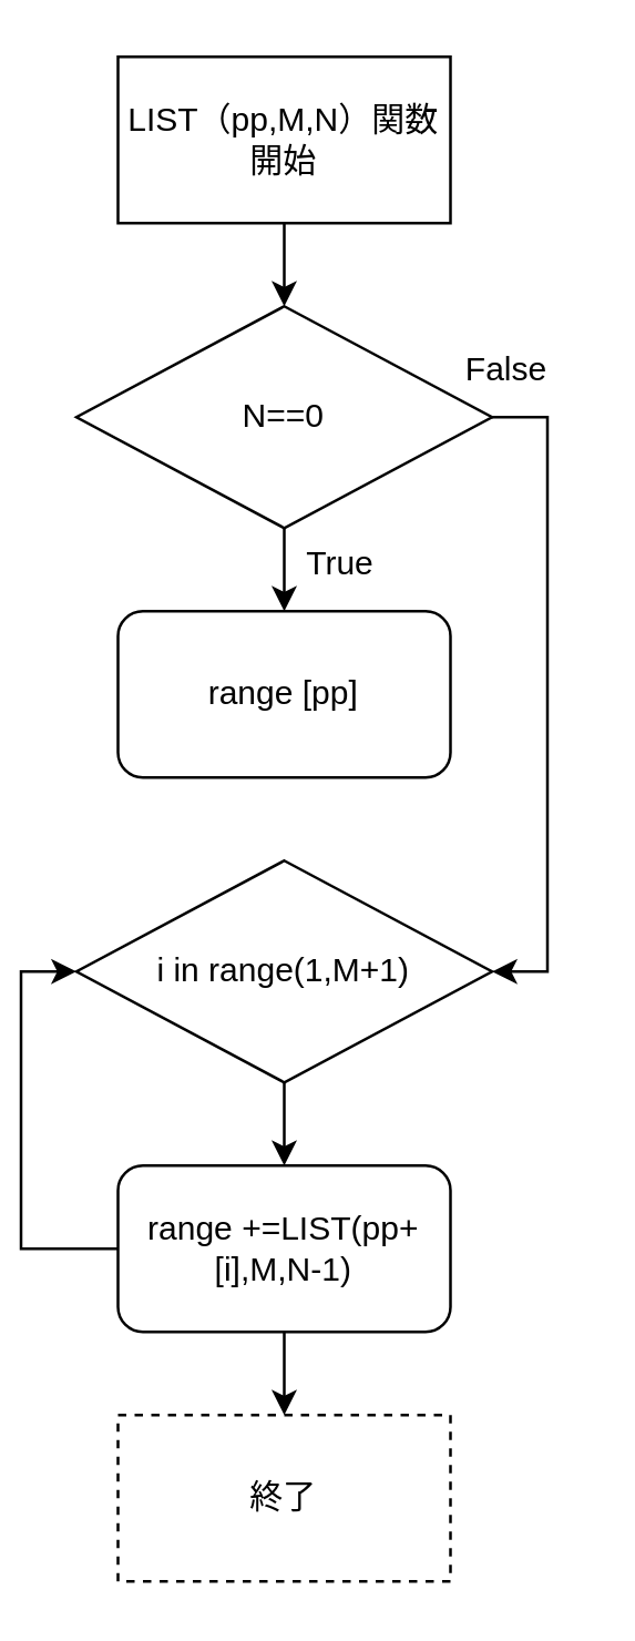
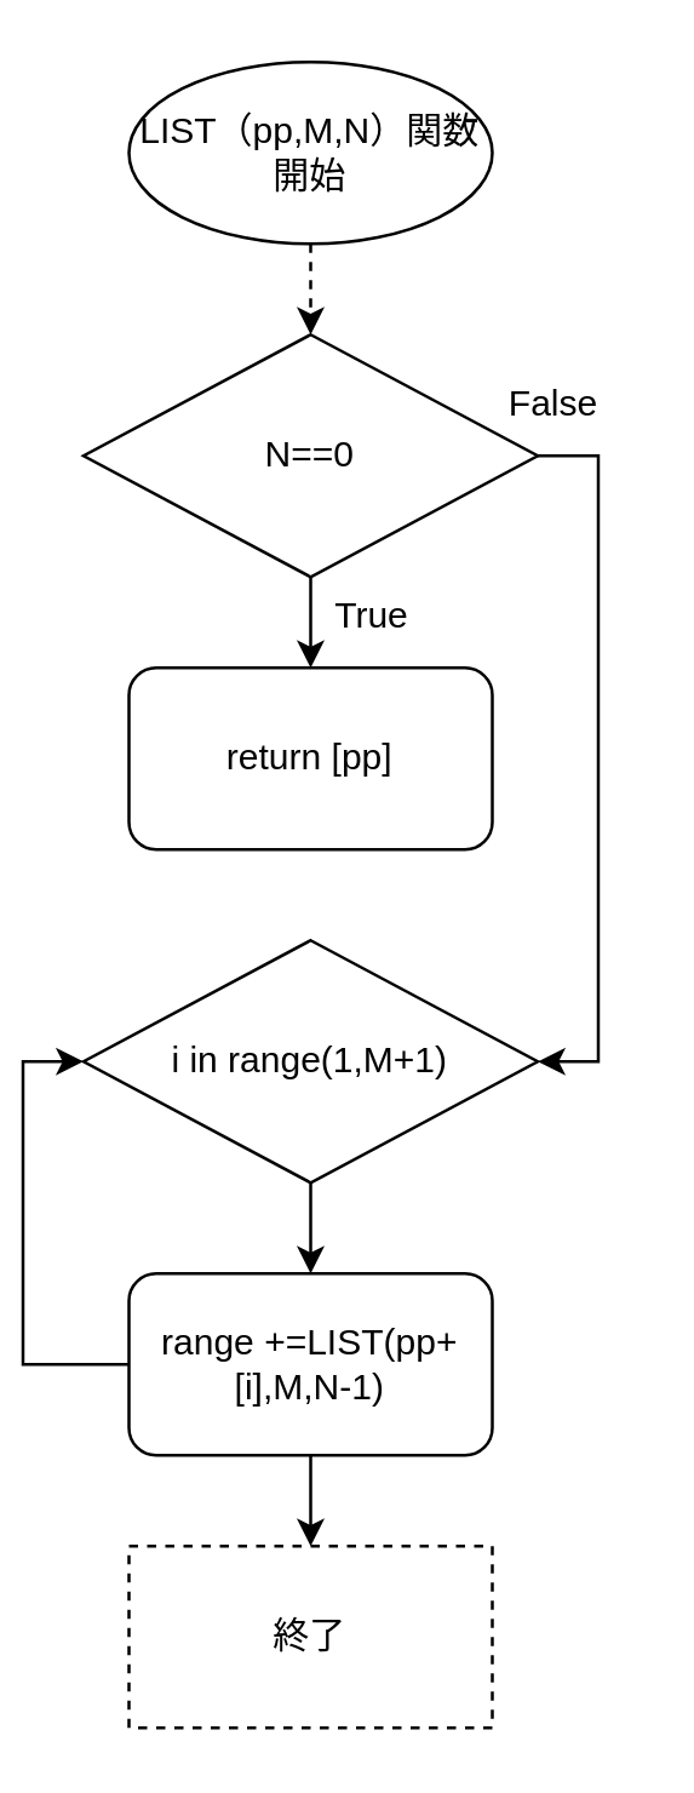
  <mxCell id="0" />
  <mxCell id="1" parent="0" />
- <mxCell id="2" style="edgeStyle=orthogonalEdgeStyle;rounded=0;orthogonalLoop=1;jettySize=auto;html=1;exitX=0.5;exitY=1;exitDx=0;exitDy=0;entryX=0.5;entryY=0;entryDx=0;entryDy=0;" edge="1" parent="1" source="3" target="6"><mxGeometry relative="1" as="geometry" /></mxCell>
- <mxCell id="3" value="LIST（pp,M,N）関数&lt;div&gt;開始&lt;/div&gt;" style="rounded=0;whiteSpace=wrap;html=1;" vertex="1" parent="1"><mxGeometry x="35" y="20" width="120" height="60" as="geometry" /></mxCell>
+ <mxCell id="2" style="edgeStyle=orthogonalEdgeStyle;rounded=0;orthogonalLoop=1;jettySize=auto;html=1;exitX=0.5;exitY=1;exitDx=0;exitDy=0;entryX=0.5;entryY=0;entryDx=0;entryDy=0;dashed=1;" edge="1" parent="1" source="3" target="6"><mxGeometry relative="1" as="geometry" /></mxCell>
+ <mxCell id="3" value="LIST（pp,M,N）関数&lt;div&gt;開始&lt;/div&gt;" style="ellipse;whiteSpace=wrap;html=1;" vertex="1" parent="1"><mxGeometry x="35" y="20" width="120" height="60" as="geometry" /></mxCell>
  <mxCell id="4" style="edgeStyle=orthogonalEdgeStyle;rounded=0;orthogonalLoop=1;jettySize=auto;html=1;exitX=0.5;exitY=1;exitDx=0;exitDy=0;entryX=0.5;entryY=0;entryDx=0;entryDy=0;" edge="1" parent="1" source="6" target="7"><mxGeometry relative="1" as="geometry" /></mxCell>
  <mxCell id="5" style="edgeStyle=orthogonalEdgeStyle;rounded=0;orthogonalLoop=1;jettySize=auto;html=1;exitX=1;exitY=0.5;exitDx=0;exitDy=0;entryX=1;entryY=0.5;entryDx=0;entryDy=0;" edge="1" parent="1" source="6" target="9"><mxGeometry relative="1" as="geometry" /></mxCell>
  <mxCell id="6" value="N==0" style="rhombus;whiteSpace=wrap;html=1;" vertex="1" parent="1"><mxGeometry x="20" y="110" width="150" height="80" as="geometry" /></mxCell>
- <mxCell id="7" value="range [pp]" style="rounded=1;whiteSpace=wrap;html=1;" vertex="1" parent="1"><mxGeometry x="35" y="220" width="120" height="60" as="geometry" /></mxCell>
+ <mxCell id="7" value="return [pp]" style="rounded=1;whiteSpace=wrap;html=1;" vertex="1" parent="1"><mxGeometry x="35" y="220" width="120" height="60" as="geometry" /></mxCell>
  <mxCell id="8" style="edgeStyle=orthogonalEdgeStyle;rounded=0;orthogonalLoop=1;jettySize=auto;html=1;exitX=0.5;exitY=1;exitDx=0;exitDy=0;entryX=0.5;entryY=0;entryDx=0;entryDy=0;" edge="1" parent="1" source="9" target="12"><mxGeometry relative="1" as="geometry" /></mxCell>
  <mxCell id="9" value="i in range(1,M+1)" style="rhombus;whiteSpace=wrap;html=1;" vertex="1" parent="1"><mxGeometry x="20" y="310" width="150" height="80" as="geometry" /></mxCell>
  <mxCell id="10" style="edgeStyle=orthogonalEdgeStyle;rounded=0;orthogonalLoop=1;jettySize=auto;html=1;exitX=0.5;exitY=1;exitDx=0;exitDy=0;entryX=0.5;entryY=0;entryDx=0;entryDy=0;" edge="1" parent="1" source="12" target="13"><mxGeometry relative="1" as="geometry" /></mxCell>
  <mxCell id="11" style="edgeStyle=orthogonalEdgeStyle;rounded=0;orthogonalLoop=1;jettySize=auto;html=1;exitX=0;exitY=0.5;exitDx=0;exitDy=0;entryX=0;entryY=0.5;entryDx=0;entryDy=0;" edge="1" parent="1" source="12" target="9"><mxGeometry relative="1" as="geometry" /></mxCell>
  <mxCell id="12" value="range +=LIST(pp+[i],M,N-1)" style="rounded=1;whiteSpace=wrap;html=1;" vertex="1" parent="1"><mxGeometry x="35" y="420" width="120" height="60" as="geometry" /></mxCell>
  <mxCell id="13" value="終了" style="rounded=0;whiteSpace=wrap;html=1;dashed=1;" vertex="1" parent="1"><mxGeometry x="35" y="510" width="120" height="60" as="geometry" /></mxCell>
  <mxCell id="14" value="True" style="text;html=1;align=center;verticalAlign=middle;resizable=0;points=[];autosize=1;strokeColor=none;fillColor=none;" vertex="1" parent="1"><mxGeometry x="90" y="188" width="50" height="30" as="geometry" /></mxCell>
  <mxCell id="15" value="False" style="text;html=1;align=center;verticalAlign=middle;resizable=0;points=[];autosize=1;strokeColor=none;fillColor=none;" vertex="1" parent="1"><mxGeometry x="150" y="118" width="50" height="30" as="geometry" /></mxCell>
